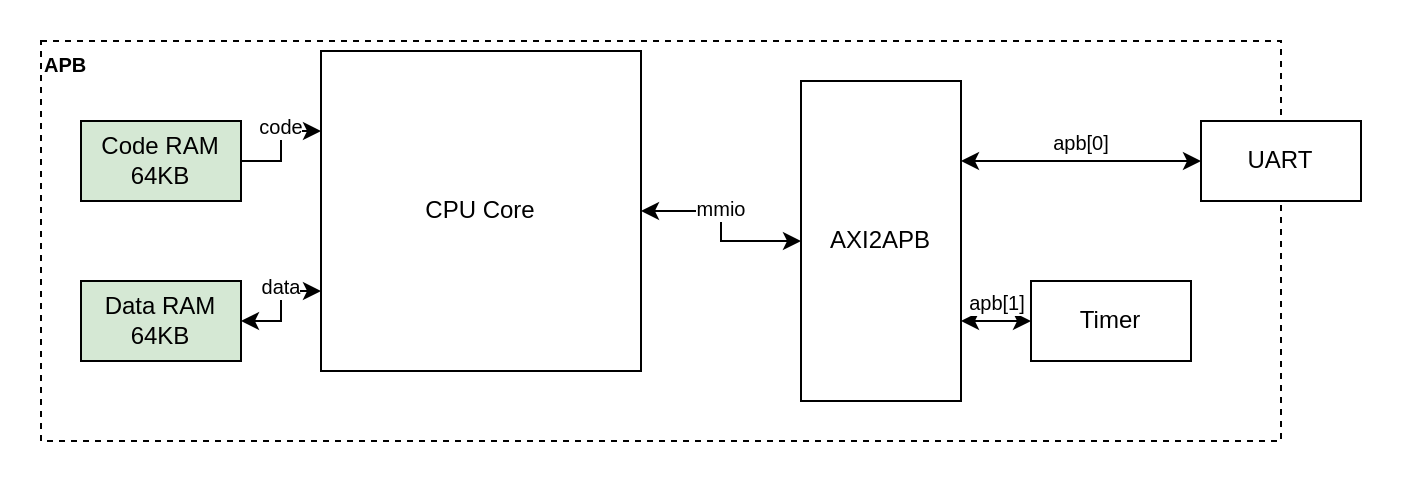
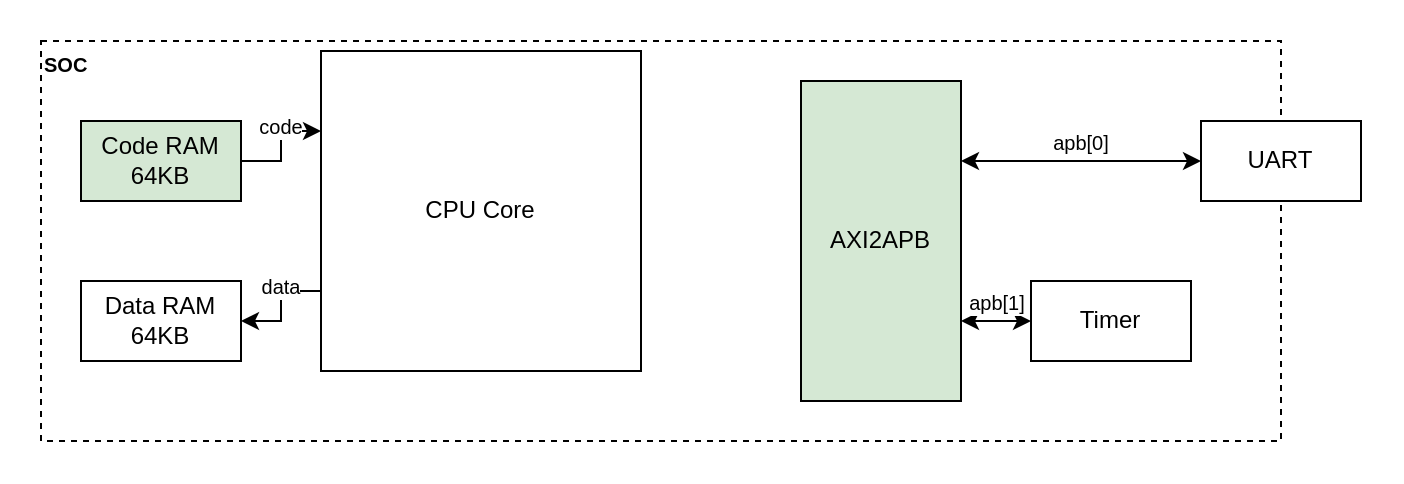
  <mxCell id="0" />
  <mxCell id="1" parent="0" />
- <mxCell id="2" value="APB" style="rounded=0;whiteSpace=wrap;html=1;dashed=1;fontSize=10;fontColor=#000000;align=left;verticalAlign=top;fontStyle=1" vertex="1" parent="1"><mxGeometry x="20" y="20" width="620" height="200" as="geometry" /></mxCell>
- <mxCell id="3" value="mmio" style="edgeStyle=orthogonalEdgeStyle;rounded=0;jumpStyle=none;jumpSize=10;orthogonalLoop=1;jettySize=auto;html=1;startArrow=classic;startFill=1;strokeColor=#000000;strokeWidth=1;fontSize=10;fontColor=#000000;verticalAlign=bottom;" edge="1" parent="1" source="4" target="9"><mxGeometry relative="1" as="geometry" /></mxCell>
+ <mxCell id="2" value="SOC" style="rounded=0;whiteSpace=wrap;html=1;dashed=1;fontSize=10;fontColor=#000000;align=left;verticalAlign=top;fontStyle=1" vertex="1" parent="1"><mxGeometry x="20" y="20" width="620" height="200" as="geometry" /></mxCell>
  <mxCell id="4" value="CPU Core" style="rounded=0;whiteSpace=wrap;html=1;fontStyle=0" parent="1" vertex="1"><mxGeometry x="160" y="25" width="160" height="160" as="geometry" /></mxCell>
  <mxCell id="5" value="code" style="edgeStyle=orthogonalEdgeStyle;rounded=0;jumpStyle=none;jumpSize=10;orthogonalLoop=1;jettySize=auto;html=1;strokeWidth=1;fontSize=10;fontColor=#000000;entryX=0;entryY=0.25;entryDx=0;entryDy=0;verticalAlign=bottom;" edge="1" parent="1" source="6" target="4"><mxGeometry relative="1" as="geometry" /></mxCell>
  <mxCell id="6" value="Code RAM&lt;br&gt;64KB" style="rounded=0;whiteSpace=wrap;html=1;fontStyle=0;fillColor=#d5e8d4;" vertex="1" parent="1"><mxGeometry x="40" y="60" width="80" height="40" as="geometry" /></mxCell>
- <mxCell id="7" value="data" style="edgeStyle=orthogonalEdgeStyle;rounded=0;jumpStyle=none;jumpSize=10;orthogonalLoop=1;jettySize=auto;html=1;strokeColor=#000000;strokeWidth=1;fontSize=10;fontColor=#000000;entryX=0;entryY=0.75;entryDx=0;entryDy=0;startArrow=classic;startFill=1;verticalAlign=bottom;" edge="1" parent="1" source="8" target="4"><mxGeometry relative="1" as="geometry" /></mxCell>
- <mxCell id="8" value="Data RAM&lt;br&gt;64KB" style="rounded=0;whiteSpace=wrap;html=1;fontStyle=0;fillColor=#d5e8d4;" vertex="1" parent="1"><mxGeometry x="40" y="140" width="80" height="40" as="geometry" /></mxCell>
- <mxCell id="9" value="AXI2APB" style="rounded=0;whiteSpace=wrap;html=1;fontStyle=0" vertex="1" parent="1"><mxGeometry x="400" y="40" width="80" height="160" as="geometry" /></mxCell>
+ <mxCell id="7" value="data" style="edgeStyle=orthogonalEdgeStyle;rounded=0;jumpStyle=none;jumpSize=10;orthogonalLoop=1;jettySize=auto;html=1;strokeColor=#000000;strokeWidth=1;fontSize=10;fontColor=#000000;entryX=0;entryY=0.75;entryDx=0;entryDy=0;startArrow=classic;startFill=1;verticalAlign=bottom;endArrow=none;" edge="1" parent="1" source="8" target="4"><mxGeometry relative="1" as="geometry" /></mxCell>
+ <mxCell id="8" value="Data RAM&lt;br&gt;64KB" style="rounded=0;whiteSpace=wrap;html=1;fontStyle=0" vertex="1" parent="1"><mxGeometry x="40" y="140" width="80" height="40" as="geometry" /></mxCell>
+ <mxCell id="9" value="AXI2APB" style="rounded=0;whiteSpace=wrap;html=1;fontStyle=0;fillColor=#d5e8d4;" vertex="1" parent="1"><mxGeometry x="400" y="40" width="80" height="160" as="geometry" /></mxCell>
  <mxCell id="10" value="UART" style="rounded=0;whiteSpace=wrap;html=1;fontStyle=0" vertex="1" parent="1"><mxGeometry x="600" y="60" width="80" height="40" as="geometry" /></mxCell>
  <mxCell id="11" value="apb[1]" style="edgeStyle=orthogonalEdgeStyle;rounded=0;jumpStyle=none;jumpSize=10;orthogonalLoop=1;jettySize=auto;html=1;startArrow=classic;startFill=1;strokeColor=#000000;strokeWidth=1;fontSize=10;fontColor=#000000;entryX=1;entryY=0.75;entryDx=0;entryDy=0;verticalAlign=bottom;" edge="1" parent="1" source="12" target="9"><mxGeometry relative="1" as="geometry" /></mxCell>
  <mxCell id="12" value="Timer" style="rounded=0;whiteSpace=wrap;html=1;fontStyle=0" vertex="1" parent="1"><mxGeometry x="515" y="140" width="80" height="40" as="geometry" /></mxCell>
  <mxCell id="13" value="apb[0]" style="endArrow=classic;startArrow=classic;html=1;strokeColor=#000000;strokeWidth=1;fontSize=10;fontColor=#000000;entryX=0;entryY=0.5;entryDx=0;entryDy=0;exitX=1;exitY=0.25;exitDx=0;exitDy=0;verticalAlign=bottom;" edge="1" parent="1" source="9" target="10"><mxGeometry width="50" height="50" relative="1" as="geometry"><mxPoint x="480" y="220" as="sourcePoint" /><mxPoint x="530" y="170" as="targetPoint" /></mxGeometry></mxCell>
